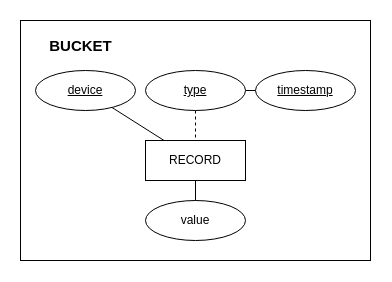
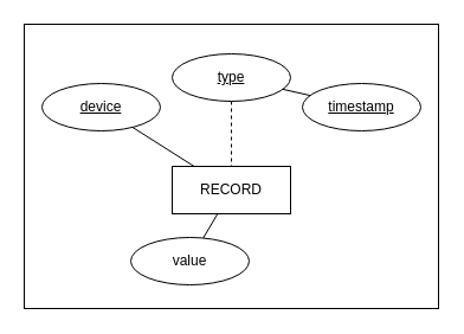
  <mxCell id="0" />
  <mxCell id="1" parent="0" />
  <mxCell id="2" value="" style="rounded=0;whiteSpace=wrap;html=1;" vertex="1" parent="1"><mxGeometry x="20" y="20" width="350" height="240" as="geometry" /></mxCell>
  <mxCell id="3" value="RECORD" style="whiteSpace=wrap;html=1;align=center;" vertex="1" parent="1"><mxGeometry x="145" y="140" width="100" height="40" as="geometry" /></mxCell>
  <mxCell id="4" value="" style="endArrow=none;html=1;rounded=0;" edge="1" parent="1" source="7" target="3"><mxGeometry relative="1" as="geometry"><mxPoint x="103.116" y="106.539" as="sourcePoint" /><mxPoint x="108" y="180" as="targetPoint" /></mxGeometry></mxCell>
  <mxCell id="5" value="" style="endArrow=none;html=1;rounded=0;dashed=1;" edge="1" parent="1" source="8" target="3"><mxGeometry relative="1" as="geometry"><mxPoint x="195" y="110" as="sourcePoint" /><mxPoint x="171" y="150" as="targetPoint" /></mxGeometry></mxCell>
  <mxCell id="6" value="" style="endArrow=none;html=1;rounded=0;" edge="1" parent="1" source="12" target="8"><mxGeometry relative="1" as="geometry"><mxPoint x="278.449" y="106.947" as="sourcePoint" /><mxPoint x="205" y="150" as="targetPoint" /></mxGeometry></mxCell>
  <mxCell id="7" value="device" style="ellipse;whiteSpace=wrap;html=1;align=center;fontStyle=4;" vertex="1" parent="1"><mxGeometry x="35" y="70" width="100" height="40" as="geometry" /></mxCell>
- <mxCell id="8" value="type" style="ellipse;whiteSpace=wrap;html=1;align=center;fontStyle=4;" vertex="1" parent="1"><mxGeometry x="145" y="70" width="100" height="40" as="geometry" /></mxCell>
- <mxCell id="9" value="BUCKET" style="text;html=1;align=center;verticalAlign=middle;resizable=0;points=[];autosize=1;strokeColor=none;fillColor=none;fontSize=15;fontStyle=1" vertex="1" parent="1"><mxGeometry x="35" y="30" width="90" height="30" as="geometry" /></mxCell>
- <mxCell id="10" value="value" style="ellipse;whiteSpace=wrap;html=1;align=center;" vertex="1" parent="1"><mxGeometry x="145" y="200" width="100" height="40" as="geometry" /></mxCell>
+ <mxCell id="8" value="type" style="ellipse;whiteSpace=wrap;html=1;align=center;fontStyle=4;" vertex="1" parent="1"><mxGeometry x="145" y="45" width="100" height="40" as="geometry" /></mxCell>
+ <mxCell id="10" value="value" style="ellipse;whiteSpace=wrap;html=1;align=center;" vertex="1" parent="1"><mxGeometry x="110" y="200" width="100" height="40" as="geometry" /></mxCell>
  <mxCell id="11" value="" style="endArrow=none;html=1;rounded=0;" edge="1" parent="1" source="10" target="3"><mxGeometry relative="1" as="geometry"><mxPoint x="288" y="117" as="sourcePoint" /><mxPoint x="236" y="150" as="targetPoint" /></mxGeometry></mxCell>
  <mxCell id="12" value="timestamp" style="ellipse;whiteSpace=wrap;html=1;align=center;fontStyle=4;" vertex="1" parent="1"><mxGeometry x="255" y="70" width="100" height="40" as="geometry" /></mxCell>
